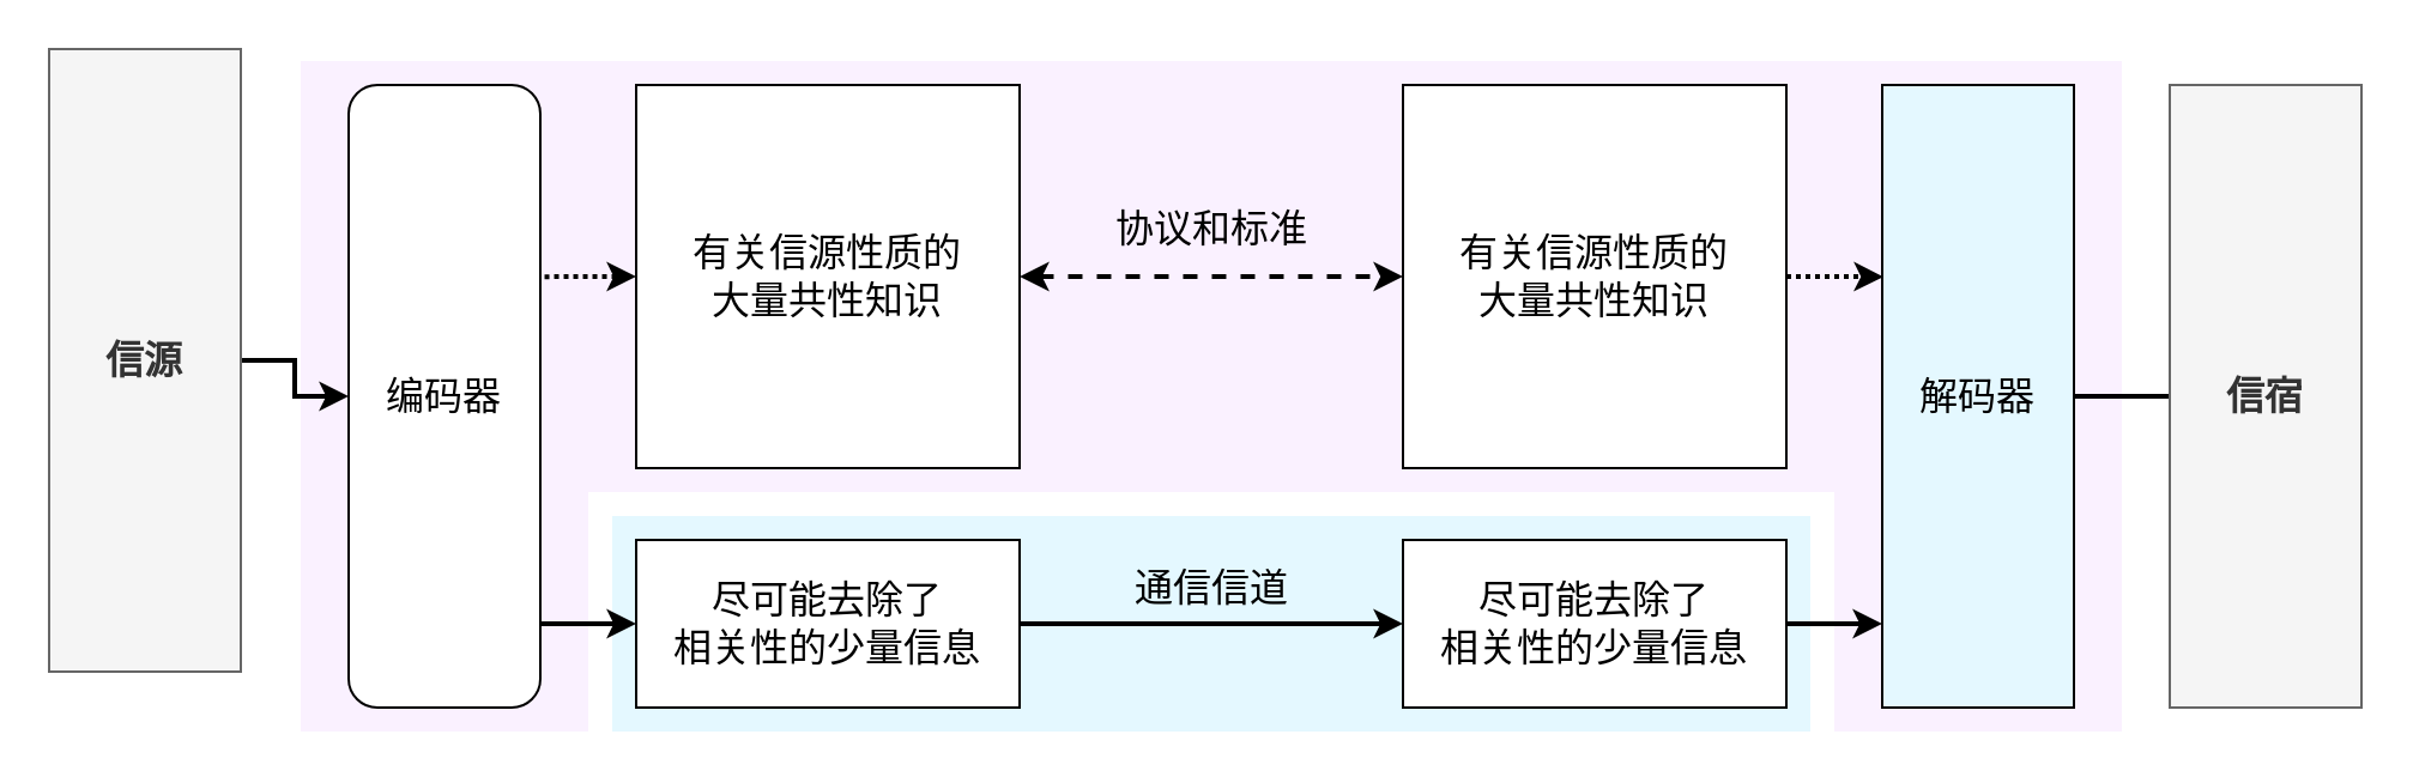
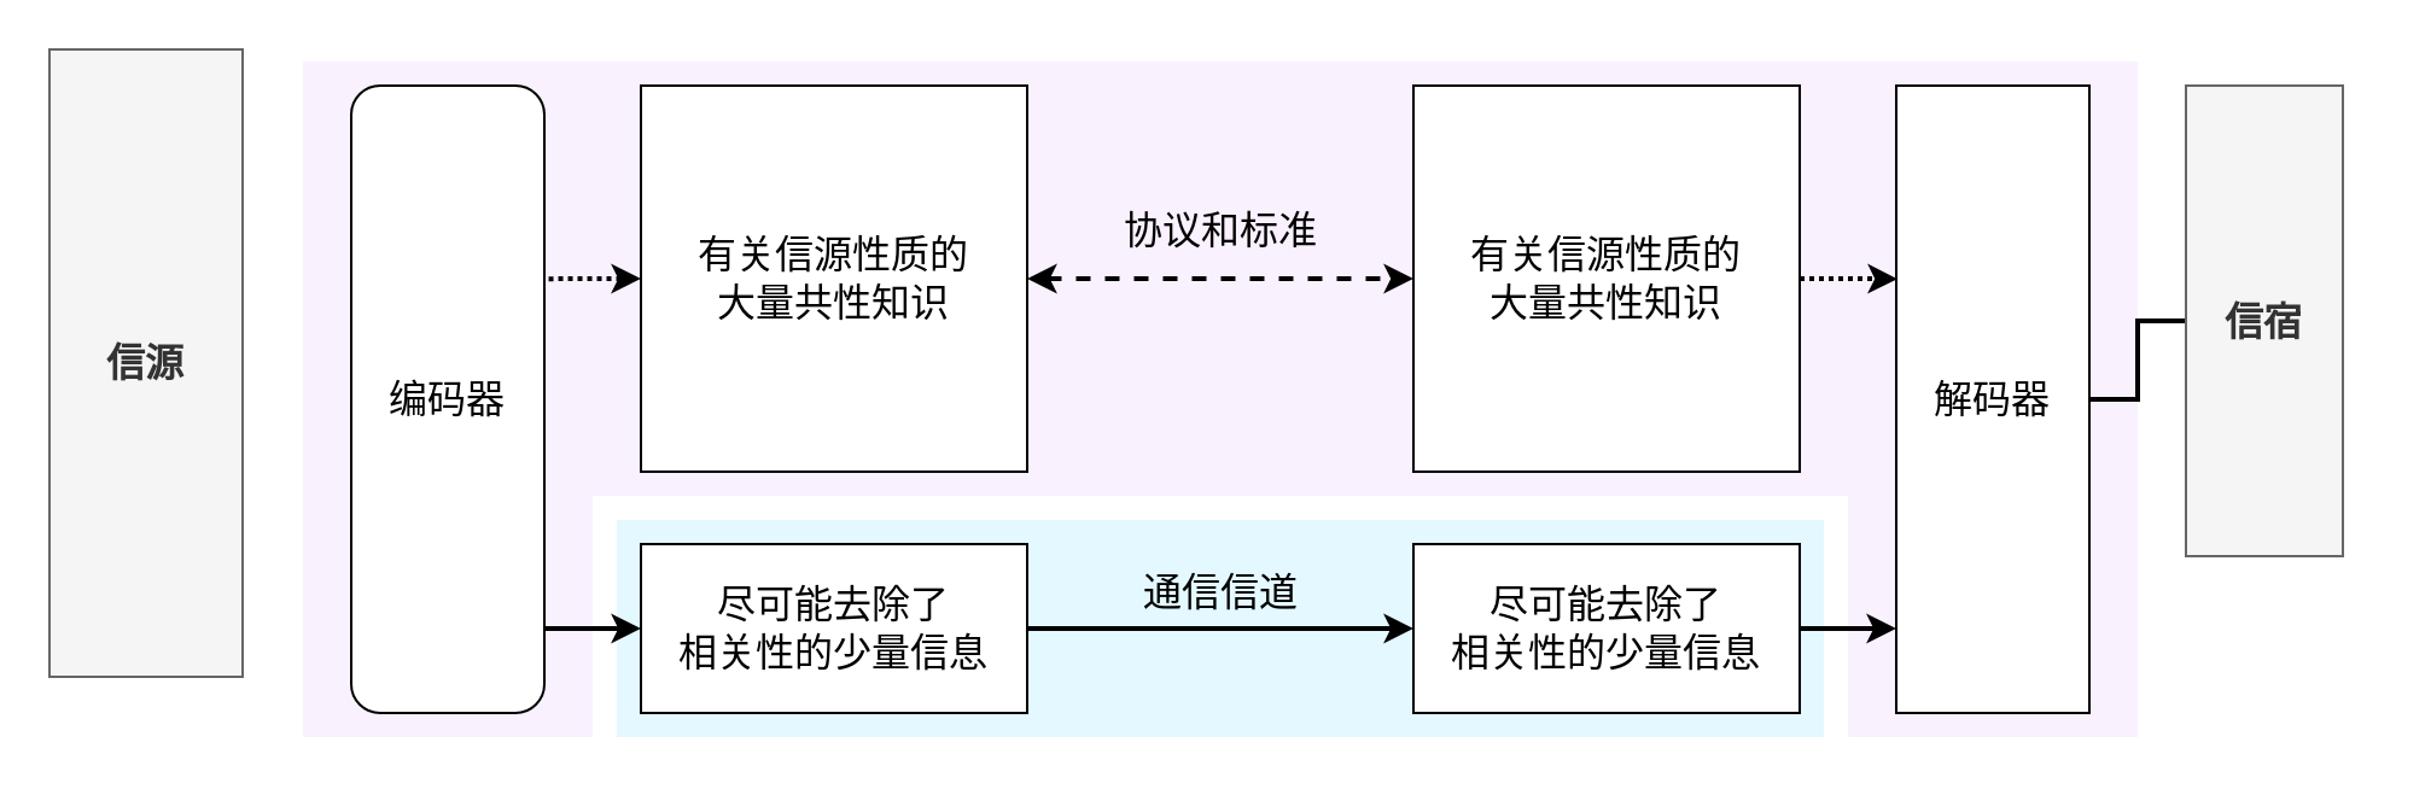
  <mxCell id="0" />
  <mxCell id="1" parent="0" />
  <mxCell id="2" value="" style="rounded=0;whiteSpace=wrap;html=1;fontFamily=更纱黑体 SC;fontSize=16;fillColor=#FAF1FF;strokeColor=none;" vertex="1" parent="1"><mxGeometry x="125" y="25" width="120" height="280" as="geometry" /></mxCell>
  <mxCell id="3" value="" style="rounded=0;whiteSpace=wrap;html=1;fontFamily=更纱黑体 SC;fontSize=16;fillColor=#FAF1FF;strokeColor=none;" vertex="1" parent="1"><mxGeometry x="765" y="25" width="120" height="280" as="geometry" /></mxCell>
  <mxCell id="4" value="" style="rounded=0;whiteSpace=wrap;html=1;fontFamily=更纱黑体 SC;fontSize=16;fillColor=#E4F8FF;strokeColor=none;" vertex="1" parent="1"><mxGeometry x="255" y="215" width="500" height="90" as="geometry" /></mxCell>
  <mxCell id="5" value="" style="rounded=0;whiteSpace=wrap;html=1;fontFamily=更纱黑体 SC;fontSize=16;fillColor=#FAF1FF;strokeColor=none;" vertex="1" parent="1"><mxGeometry x="245" y="25" width="520" height="180" as="geometry" /></mxCell>
  <mxCell id="6" value="&lt;font style=&quot;font-size: 16px&quot;&gt;协议和标准&lt;/font&gt;" style="edgeStyle=orthogonalEdgeStyle;rounded=0;orthogonalLoop=1;jettySize=auto;html=1;exitX=1;exitY=0.5;exitDx=0;exitDy=0;entryX=0;entryY=0.5;entryDx=0;entryDy=0;strokeWidth=2;fontFamily=更纱黑体 SC;fontSize=16;startArrow=classic;startFill=1;dashed=1;labelBackgroundColor=none;" edge="1" parent="1" source="8" target="13"><mxGeometry x="0.001" y="20" relative="1" as="geometry"><mxPoint as="offset" /></mxGeometry></mxCell>
  <mxCell id="7" style="edgeStyle=orthogonalEdgeStyle;rounded=0;orthogonalLoop=1;jettySize=auto;html=1;exitX=0;exitY=0.5;exitDx=0;exitDy=0;startArrow=classic;startFill=1;strokeWidth=2;fontFamily=更纱黑体 SC;fontSize=16;entryX=1;entryY=0.308;entryDx=0;entryDy=0;entryPerimeter=0;endArrow=none;endFill=0;dashed=1;dashPattern=1 1;" edge="1" parent="1" source="8" target="18"><mxGeometry relative="1" as="geometry"><mxPoint x="245.023" y="115.093" as="targetPoint" /></mxGeometry></mxCell>
  <mxCell id="8" value="有关信源性质的&lt;br&gt;大量共性知识" style="rounded=0;whiteSpace=wrap;html=1;fontSize=16;fontFamily=更纱黑体 SC;" vertex="1" parent="1"><mxGeometry x="265" y="35" width="160" height="160" as="geometry" /></mxCell>
  <mxCell id="9" value="通信信道" style="edgeStyle=orthogonalEdgeStyle;rounded=0;orthogonalLoop=1;jettySize=auto;html=1;exitX=1;exitY=0.5;exitDx=0;exitDy=0;entryX=0;entryY=0.5;entryDx=0;entryDy=0;fontFamily=更纱黑体 SC;fontSize=16;strokeWidth=2;startArrow=none;startFill=0;labelBackgroundColor=none;" edge="1" parent="1" source="11" target="15"><mxGeometry y="15" relative="1" as="geometry"><mxPoint as="offset" /></mxGeometry></mxCell>
  <mxCell id="10" style="edgeStyle=orthogonalEdgeStyle;rounded=0;orthogonalLoop=1;jettySize=auto;html=1;exitX=0;exitY=0.5;exitDx=0;exitDy=0;labelBackgroundColor=none;startArrow=classic;startFill=1;endArrow=none;endFill=0;strokeWidth=2;fontFamily=更纱黑体 SC;fontSize=16;entryX=1.001;entryY=0.866;entryDx=0;entryDy=0;entryPerimeter=0;" edge="1" parent="1" source="11" target="18"><mxGeometry relative="1" as="geometry"><mxPoint x="226" y="261" as="targetPoint" /></mxGeometry></mxCell>
  <mxCell id="11" value="尽可能去除了&lt;br&gt;相关性的少量信息" style="rounded=0;whiteSpace=wrap;html=1;fontSize=16;fontFamily=更纱黑体 SC;" vertex="1" parent="1"><mxGeometry x="265" y="225" width="160" height="70" as="geometry" /></mxCell>
  <mxCell id="12" style="edgeStyle=orthogonalEdgeStyle;rounded=0;orthogonalLoop=1;jettySize=auto;html=1;exitX=1;exitY=0.5;exitDx=0;exitDy=0;entryX=0.006;entryY=0.308;entryDx=0;entryDy=0;entryPerimeter=0;labelBackgroundColor=none;startArrow=none;startFill=0;endArrow=classic;endFill=1;strokeWidth=2;fontFamily=更纱黑体 SC;fontSize=16;dashed=1;dashPattern=1 1;" edge="1" parent="1" source="13" target="20"><mxGeometry relative="1" as="geometry" /></mxCell>
  <mxCell id="13" value="有关信源性质的&lt;br&gt;大量共性知识" style="rounded=0;whiteSpace=wrap;html=1;fontSize=16;fontFamily=更纱黑体 SC;" vertex="1" parent="1"><mxGeometry x="585" y="35" width="160" height="160" as="geometry" /></mxCell>
  <mxCell id="14" style="edgeStyle=orthogonalEdgeStyle;rounded=0;orthogonalLoop=1;jettySize=auto;html=1;exitX=1;exitY=0.5;exitDx=0;exitDy=0;labelBackgroundColor=none;startArrow=none;startFill=0;endArrow=classic;endFill=1;strokeWidth=2;fontFamily=更纱黑体 SC;fontSize=16;" edge="1" parent="1" source="15"><mxGeometry relative="1" as="geometry"><mxPoint x="785" y="260" as="targetPoint" /></mxGeometry></mxCell>
  <mxCell id="15" value="尽可能去除了&lt;br&gt;相关性的少量信息" style="rounded=0;whiteSpace=wrap;html=1;fontSize=16;fontFamily=更纱黑体 SC;" vertex="1" parent="1"><mxGeometry x="585" y="225" width="160" height="70" as="geometry" /></mxCell>
- <mxCell id="16" style="edgeStyle=orthogonalEdgeStyle;rounded=0;orthogonalLoop=1;jettySize=auto;html=1;exitX=1;exitY=0.5;exitDx=0;exitDy=0;entryX=0;entryY=0.5;entryDx=0;entryDy=0;labelBackgroundColor=none;startArrow=none;startFill=0;endArrow=classic;endFill=1;strokeWidth=2;fontFamily=更纱黑体 SC;fontSize=16;" edge="1" parent="1" source="17" target="18"><mxGeometry relative="1" as="geometry" /></mxCell>
  <mxCell id="17" value="信源" style="rounded=0;whiteSpace=wrap;html=1;fontSize=16;fontFamily=更纱黑体 SC;fillColor=#f5f5f5;strokeColor=#666666;fontColor=#333333;fontStyle=1" vertex="1" parent="1"><mxGeometry x="20" y="20" width="80" height="260" as="geometry" /></mxCell>
  <mxCell id="18" value="编码器" style="whiteSpace=wrap;html=1;fontSize=16;fontFamily=更纱黑体 SC;rounded=1;" vertex="1" parent="1"><mxGeometry x="145" y="35" width="80" height="260" as="geometry" /></mxCell>
  <mxCell id="19" style="edgeStyle=orthogonalEdgeStyle;rounded=0;orthogonalLoop=1;jettySize=auto;html=1;exitX=1;exitY=0.5;exitDx=0;exitDy=0;entryX=0;entryY=0.5;entryDx=0;entryDy=0;labelBackgroundColor=none;startArrow=none;startFill=0;endArrow=none;endFill=1;strokeWidth=2;fontFamily=更纱黑体 SC;fontSize=16;" edge="1" parent="1" source="20" target="21"><mxGeometry relative="1" as="geometry" /></mxCell>
- <mxCell id="20" value="解码器" style="rounded=0;whiteSpace=wrap;html=1;fontSize=16;fontFamily=更纱黑体 SC;fillColor=#e4f8ff;" vertex="1" parent="1"><mxGeometry x="785" y="35" width="80" height="260" as="geometry" /></mxCell>
- <mxCell id="21" value="信宿" style="rounded=0;whiteSpace=wrap;html=1;fontSize=16;fontFamily=更纱黑体 SC;fillColor=#f5f5f5;strokeColor=#666666;fontColor=#333333;fontStyle=1" vertex="1" parent="1"><mxGeometry x="905" y="35" width="80" height="260" as="geometry" /></mxCell>
+ <mxCell id="20" value="解码器" style="rounded=0;whiteSpace=wrap;html=1;fontSize=16;fontFamily=更纱黑体 SC;" vertex="1" parent="1"><mxGeometry x="785" y="35" width="80" height="260" as="geometry" /></mxCell>
+ <mxCell id="21" value="信宿" style="rounded=0;whiteSpace=wrap;html=1;fontSize=16;fontFamily=更纱黑体 SC;fillColor=#f5f5f5;strokeColor=#666666;fontColor=#333333;fontStyle=1" vertex="1" parent="1"><mxGeometry x="905" y="35" width="65" height="195" as="geometry" /></mxCell>
